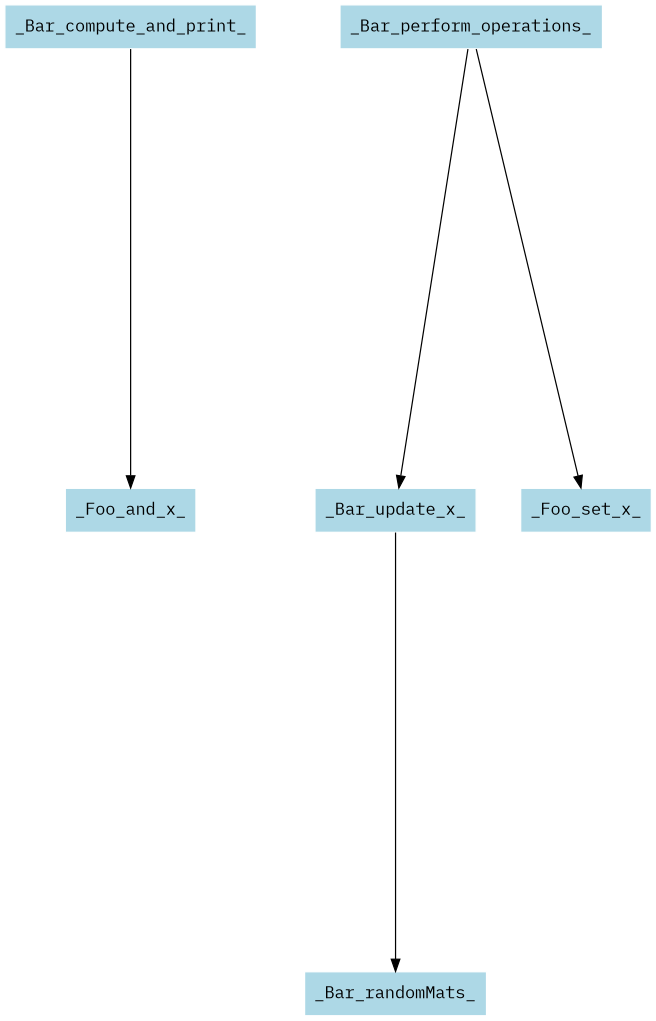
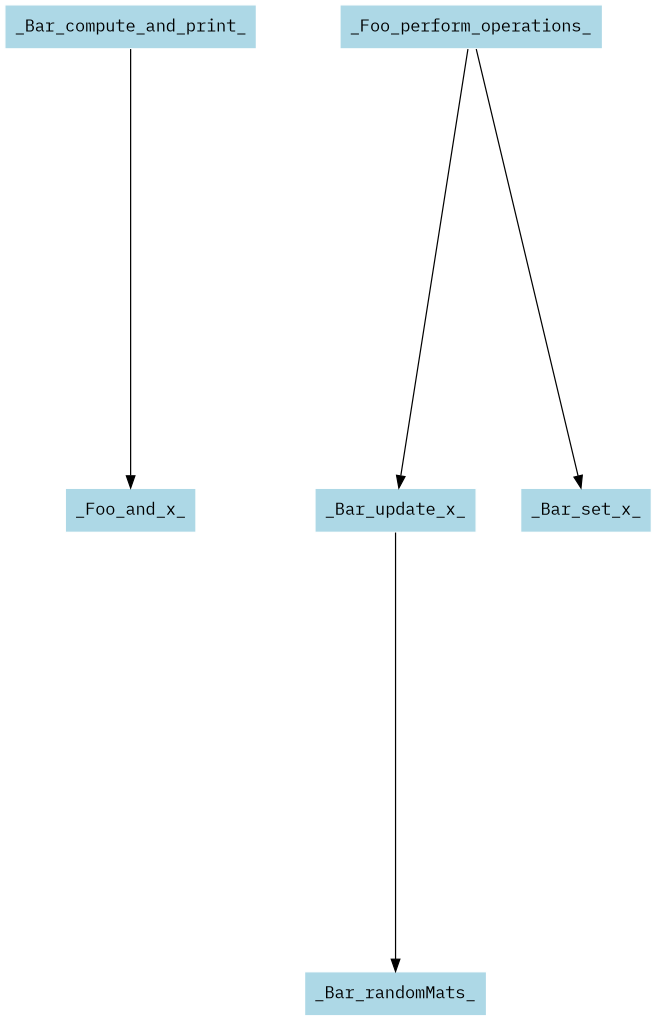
  digraph {
    fontname="IBM Plex Mono"
    nodesep=0.5
    ranksep=5
    node [color=white fillcolor=lightblue fontname="IBM Plex Mono" shape=box style=filled]
    edge [fontname="IBM Plex Mono"]
    n1 [label=_Foo_and_x_]
    _Bar_compute_and_print_
    _Bar_update_x_
    _Bar_randomMats_
-   _Bar_perform_operations_
-   _Foo_set_x_
+   _Bar_perform_operations_ [label=_Foo_perform_operations_]
+   _Foo_set_x_ [label=_Bar_set_x_]
    _Bar_compute_and_print_ -> n1
    _Bar_update_x_ -> _Bar_randomMats_
    _Bar_perform_operations_ -> _Bar_update_x_
    _Bar_perform_operations_ -> _Foo_set_x_
  }
